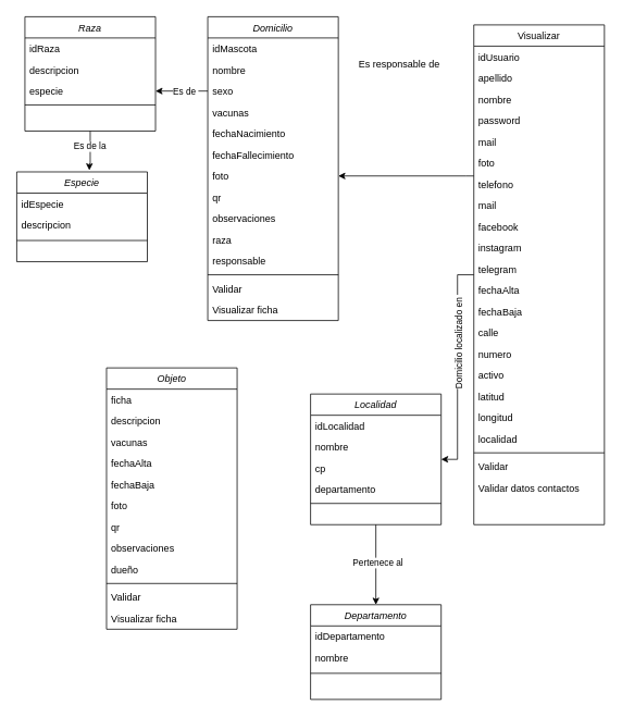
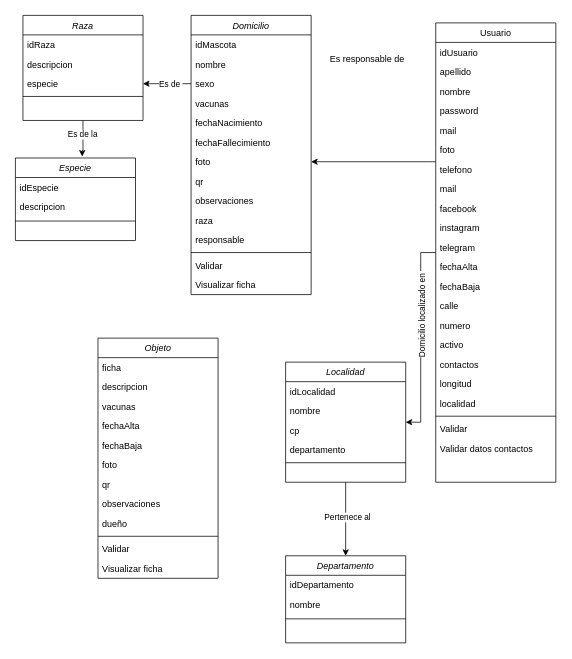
  <mxCell id="0" />
  <mxCell id="1" parent="0" />
  <mxCell id="2" value="Domicilio" style="swimlane;fontStyle=2;align=center;verticalAlign=top;childLayout=stackLayout;horizontal=1;startSize=26;horizontalStack=0;resizeParent=1;resizeLast=0;collapsible=1;marginBottom=0;rounded=0;shadow=0;strokeWidth=1;" parent="1" vertex="1"><mxGeometry x="254" y="20" width="160" height="372" as="geometry"><mxRectangle x="230" y="140" width="160" height="26" as="alternateBounds" /></mxGeometry></mxCell>
  <mxCell id="3" value="idMascota" style="text;align=left;verticalAlign=top;spacingLeft=4;spacingRight=4;overflow=hidden;rotatable=0;points=[[0,0.5],[1,0.5]];portConstraint=eastwest;" parent="2" vertex="1"><mxGeometry y="26" width="160" height="26" as="geometry" /></mxCell>
  <mxCell id="4" value="nombre" style="text;align=left;verticalAlign=top;spacingLeft=4;spacingRight=4;overflow=hidden;rotatable=0;points=[[0,0.5],[1,0.5]];portConstraint=eastwest;rounded=0;shadow=0;html=0;" parent="2" vertex="1"><mxGeometry y="52" width="160" height="26" as="geometry" /></mxCell>
  <mxCell id="5" value="sexo" style="text;align=left;verticalAlign=top;spacingLeft=4;spacingRight=4;overflow=hidden;rotatable=0;points=[[0,0.5],[1,0.5]];portConstraint=eastwest;rounded=0;shadow=0;html=0;" parent="2" vertex="1"><mxGeometry y="78" width="160" height="26" as="geometry" /></mxCell>
  <mxCell id="6" value="vacunas" style="text;align=left;verticalAlign=top;spacingLeft=4;spacingRight=4;overflow=hidden;rotatable=0;points=[[0,0.5],[1,0.5]];portConstraint=eastwest;rounded=0;shadow=0;html=0;" parent="2" vertex="1"><mxGeometry y="104" width="160" height="26" as="geometry" /></mxCell>
  <mxCell id="7" value="fechaNacimiento" style="text;align=left;verticalAlign=top;spacingLeft=4;spacingRight=4;overflow=hidden;rotatable=0;points=[[0,0.5],[1,0.5]];portConstraint=eastwest;rounded=0;shadow=0;html=0;" parent="2" vertex="1"><mxGeometry y="130" width="160" height="26" as="geometry" /></mxCell>
  <mxCell id="8" value="fechaFallecimiento" style="text;align=left;verticalAlign=top;spacingLeft=4;spacingRight=4;overflow=hidden;rotatable=0;points=[[0,0.5],[1,0.5]];portConstraint=eastwest;rounded=0;shadow=0;html=0;" parent="2" vertex="1"><mxGeometry y="156" width="160" height="26" as="geometry" /></mxCell>
  <mxCell id="9" value="foto" style="text;align=left;verticalAlign=top;spacingLeft=4;spacingRight=4;overflow=hidden;rotatable=0;points=[[0,0.5],[1,0.5]];portConstraint=eastwest;rounded=0;shadow=0;html=0;" parent="2" vertex="1"><mxGeometry y="182" width="160" height="26" as="geometry" /></mxCell>
  <mxCell id="10" value="qr" style="text;align=left;verticalAlign=top;spacingLeft=4;spacingRight=4;overflow=hidden;rotatable=0;points=[[0,0.5],[1,0.5]];portConstraint=eastwest;rounded=0;shadow=0;html=0;" parent="2" vertex="1"><mxGeometry y="208" width="160" height="26" as="geometry" /></mxCell>
  <mxCell id="11" value="observaciones" style="text;align=left;verticalAlign=top;spacingLeft=4;spacingRight=4;overflow=hidden;rotatable=0;points=[[0,0.5],[1,0.5]];portConstraint=eastwest;rounded=0;shadow=0;html=0;" parent="2" vertex="1"><mxGeometry y="234" width="160" height="26" as="geometry" /></mxCell>
  <mxCell id="12" value="raza" style="text;align=left;verticalAlign=top;spacingLeft=4;spacingRight=4;overflow=hidden;rotatable=0;points=[[0,0.5],[1,0.5]];portConstraint=eastwest;" parent="2" vertex="1"><mxGeometry y="260" width="160" height="26" as="geometry" /></mxCell>
  <mxCell id="13" value="responsable" style="text;align=left;verticalAlign=top;spacingLeft=4;spacingRight=4;overflow=hidden;rotatable=0;points=[[0,0.5],[1,0.5]];portConstraint=eastwest;" parent="2" vertex="1"><mxGeometry y="286" width="160" height="26" as="geometry" /></mxCell>
  <mxCell id="14" value="" style="line;html=1;strokeWidth=1;align=left;verticalAlign=middle;spacingTop=-1;spacingLeft=3;spacingRight=3;rotatable=0;labelPosition=right;points=[];portConstraint=eastwest;" parent="2" vertex="1"><mxGeometry y="312" width="160" height="8" as="geometry" /></mxCell>
  <mxCell id="15" value="Validar&#10;" style="text;align=left;verticalAlign=top;spacingLeft=4;spacingRight=4;overflow=hidden;rotatable=0;points=[[0,0.5],[1,0.5]];portConstraint=eastwest;rounded=0;shadow=0;html=0;" parent="2" vertex="1"><mxGeometry y="320" width="160" height="26" as="geometry" /></mxCell>
  <mxCell id="16" value="Visualizar ficha" style="text;align=left;verticalAlign=top;spacingLeft=4;spacingRight=4;overflow=hidden;rotatable=0;points=[[0,0.5],[1,0.5]];portConstraint=eastwest;rounded=0;shadow=0;html=0;" parent="2" vertex="1"><mxGeometry y="346" width="160" height="26" as="geometry" /></mxCell>
  <mxCell id="17" style="edgeStyle=orthogonalEdgeStyle;rounded=0;orthogonalLoop=1;jettySize=auto;html=1;" parent="1" source="19" target="57" edge="1"><mxGeometry relative="1" as="geometry" /></mxCell>
  <mxCell id="18" value="Domicilio localizado en&amp;nbsp;" style="edgeLabel;html=1;align=center;verticalAlign=middle;resizable=0;points=[];rotation=-90;" parent="17" vertex="1" connectable="0"><mxGeometry x="-0.218" y="1" relative="1" as="geometry"><mxPoint as="offset" /></mxGeometry></mxCell>
- <mxCell id="19" value="Visualizar" style="swimlane;fontStyle=0;align=center;verticalAlign=top;childLayout=stackLayout;horizontal=1;startSize=26;horizontalStack=0;resizeParent=1;resizeLast=0;collapsible=1;marginBottom=0;rounded=0;shadow=0;strokeWidth=1;" parent="1" vertex="1"><mxGeometry x="580" y="30" width="160" height="612" as="geometry"><mxRectangle x="550" y="140" width="160" height="26" as="alternateBounds" /></mxGeometry></mxCell>
+ <mxCell id="19" value="Usuario" style="swimlane;fontStyle=0;align=center;verticalAlign=top;childLayout=stackLayout;horizontal=1;startSize=26;horizontalStack=0;resizeParent=1;resizeLast=0;collapsible=1;marginBottom=0;rounded=0;shadow=0;strokeWidth=1;" parent="1" vertex="1"><mxGeometry x="580" y="30" width="160" height="612" as="geometry"><mxRectangle x="550" y="140" width="160" height="26" as="alternateBounds" /></mxGeometry></mxCell>
  <mxCell id="20" value="idUsuario" style="text;align=left;verticalAlign=top;spacingLeft=4;spacingRight=4;overflow=hidden;rotatable=0;points=[[0,0.5],[1,0.5]];portConstraint=eastwest;" parent="19" vertex="1"><mxGeometry y="26" width="160" height="26" as="geometry" /></mxCell>
  <mxCell id="21" value="apellido" style="text;align=left;verticalAlign=top;spacingLeft=4;spacingRight=4;overflow=hidden;rotatable=0;points=[[0,0.5],[1,0.5]];portConstraint=eastwest;rounded=0;shadow=0;html=0;" parent="19" vertex="1"><mxGeometry y="52" width="160" height="26" as="geometry" /></mxCell>
  <mxCell id="22" value="nombre" style="text;align=left;verticalAlign=top;spacingLeft=4;spacingRight=4;overflow=hidden;rotatable=0;points=[[0,0.5],[1,0.5]];portConstraint=eastwest;rounded=0;shadow=0;html=0;" parent="19" vertex="1"><mxGeometry y="78" width="160" height="26" as="geometry" /></mxCell>
  <mxCell id="23" value="password" style="text;align=left;verticalAlign=top;spacingLeft=4;spacingRight=4;overflow=hidden;rotatable=0;points=[[0,0.5],[1,0.5]];portConstraint=eastwest;rounded=0;shadow=0;html=0;" parent="19" vertex="1"><mxGeometry y="104" width="160" height="26" as="geometry" /></mxCell>
  <mxCell id="24" value="mail" style="text;align=left;verticalAlign=top;spacingLeft=4;spacingRight=4;overflow=hidden;rotatable=0;points=[[0,0.5],[1,0.5]];portConstraint=eastwest;rounded=0;shadow=0;html=0;" parent="19" vertex="1"><mxGeometry y="130" width="160" height="26" as="geometry" /></mxCell>
  <mxCell id="25" value="foto" style="text;align=left;verticalAlign=top;spacingLeft=4;spacingRight=4;overflow=hidden;rotatable=0;points=[[0,0.5],[1,0.5]];portConstraint=eastwest;rounded=0;shadow=0;html=0;" parent="19" vertex="1"><mxGeometry y="156" width="160" height="26" as="geometry" /></mxCell>
  <mxCell id="26" value="telefono" style="text;align=left;verticalAlign=top;spacingLeft=4;spacingRight=4;overflow=hidden;rotatable=0;points=[[0,0.5],[1,0.5]];portConstraint=eastwest;rounded=0;shadow=0;html=0;" parent="19" vertex="1"><mxGeometry y="182" width="160" height="26" as="geometry" /></mxCell>
  <mxCell id="27" value="mail" style="text;align=left;verticalAlign=top;spacingLeft=4;spacingRight=4;overflow=hidden;rotatable=0;points=[[0,0.5],[1,0.5]];portConstraint=eastwest;rounded=0;shadow=0;html=0;" parent="19" vertex="1"><mxGeometry y="208" width="160" height="26" as="geometry" /></mxCell>
  <mxCell id="28" value="facebook" style="text;align=left;verticalAlign=top;spacingLeft=4;spacingRight=4;overflow=hidden;rotatable=0;points=[[0,0.5],[1,0.5]];portConstraint=eastwest;rounded=0;shadow=0;html=0;" parent="19" vertex="1"><mxGeometry y="234" width="160" height="26" as="geometry" /></mxCell>
  <mxCell id="29" value="instagram" style="text;align=left;verticalAlign=top;spacingLeft=4;spacingRight=4;overflow=hidden;rotatable=0;points=[[0,0.5],[1,0.5]];portConstraint=eastwest;rounded=0;shadow=0;html=0;" parent="19" vertex="1"><mxGeometry y="260" width="160" height="26" as="geometry" /></mxCell>
  <mxCell id="30" value="telegram" style="text;align=left;verticalAlign=top;spacingLeft=4;spacingRight=4;overflow=hidden;rotatable=0;points=[[0,0.5],[1,0.5]];portConstraint=eastwest;rounded=0;shadow=0;html=0;" parent="19" vertex="1"><mxGeometry y="286" width="160" height="26" as="geometry" /></mxCell>
  <mxCell id="31" value="fechaAlta" style="text;align=left;verticalAlign=top;spacingLeft=4;spacingRight=4;overflow=hidden;rotatable=0;points=[[0,0.5],[1,0.5]];portConstraint=eastwest;rounded=0;shadow=0;html=0;" parent="19" vertex="1"><mxGeometry y="312" width="160" height="26" as="geometry" /></mxCell>
  <mxCell id="32" value="fechaBaja" style="text;align=left;verticalAlign=top;spacingLeft=4;spacingRight=4;overflow=hidden;rotatable=0;points=[[0,0.5],[1,0.5]];portConstraint=eastwest;rounded=0;shadow=0;html=0;" parent="19" vertex="1"><mxGeometry y="338" width="160" height="26" as="geometry" /></mxCell>
  <mxCell id="33" value="calle" style="text;align=left;verticalAlign=top;spacingLeft=4;spacingRight=4;overflow=hidden;rotatable=0;points=[[0,0.5],[1,0.5]];portConstraint=eastwest;rounded=0;shadow=0;html=0;" parent="19" vertex="1"><mxGeometry y="364" width="160" height="26" as="geometry" /></mxCell>
  <mxCell id="34" value="numero" style="text;align=left;verticalAlign=top;spacingLeft=4;spacingRight=4;overflow=hidden;rotatable=0;points=[[0,0.5],[1,0.5]];portConstraint=eastwest;rounded=0;shadow=0;html=0;" parent="19" vertex="1"><mxGeometry y="390" width="160" height="26" as="geometry" /></mxCell>
  <mxCell id="35" value="activo" style="text;align=left;verticalAlign=top;spacingLeft=4;spacingRight=4;overflow=hidden;rotatable=0;points=[[0,0.5],[1,0.5]];portConstraint=eastwest;rounded=0;shadow=0;html=0;" parent="19" vertex="1"><mxGeometry y="416" width="160" height="26" as="geometry" /></mxCell>
- <mxCell id="36" value="latitud" style="text;align=left;verticalAlign=top;spacingLeft=4;spacingRight=4;overflow=hidden;rotatable=0;points=[[0,0.5],[1,0.5]];portConstraint=eastwest;rounded=0;shadow=0;html=0;" parent="19" vertex="1"><mxGeometry y="442" width="160" height="26" as="geometry" /></mxCell>
+ <mxCell id="36" value="contactos" style="text;align=left;verticalAlign=top;spacingLeft=4;spacingRight=4;overflow=hidden;rotatable=0;points=[[0,0.5],[1,0.5]];portConstraint=eastwest;rounded=0;shadow=0;html=0;" parent="19" vertex="1"><mxGeometry y="442" width="160" height="26" as="geometry" /></mxCell>
  <mxCell id="37" value="longitud" style="text;align=left;verticalAlign=top;spacingLeft=4;spacingRight=4;overflow=hidden;rotatable=0;points=[[0,0.5],[1,0.5]];portConstraint=eastwest;rounded=0;shadow=0;html=0;" parent="19" vertex="1"><mxGeometry y="468" width="160" height="26" as="geometry" /></mxCell>
  <mxCell id="38" value="localidad" style="text;align=left;verticalAlign=top;spacingLeft=4;spacingRight=4;overflow=hidden;rotatable=0;points=[[0,0.5],[1,0.5]];portConstraint=eastwest;rounded=0;shadow=0;html=0;" parent="19" vertex="1"><mxGeometry y="494" width="160" height="26" as="geometry" /></mxCell>
  <mxCell id="39" value="" style="line;html=1;strokeWidth=1;align=left;verticalAlign=middle;spacingTop=-1;spacingLeft=3;spacingRight=3;rotatable=0;labelPosition=right;points=[];portConstraint=eastwest;" parent="19" vertex="1"><mxGeometry y="520" width="160" height="8" as="geometry" /></mxCell>
  <mxCell id="40" value="Validar" style="text;align=left;verticalAlign=top;spacingLeft=4;spacingRight=4;overflow=hidden;rotatable=0;points=[[0,0.5],[1,0.5]];portConstraint=eastwest;" parent="19" vertex="1"><mxGeometry y="528" width="160" height="26" as="geometry" /></mxCell>
  <mxCell id="41" value="Validar datos contactos" style="text;align=left;verticalAlign=top;spacingLeft=4;spacingRight=4;overflow=hidden;rotatable=0;points=[[0,0.5],[1,0.5]];portConstraint=eastwest;" parent="19" vertex="1"><mxGeometry y="554" width="160" height="32" as="geometry" /></mxCell>
  <mxCell id="42" value="" style="edgeStyle=orthogonalEdgeStyle;rounded=0;orthogonalLoop=1;jettySize=auto;html=1;entryX=0.556;entryY=-0.018;entryDx=0;entryDy=0;entryPerimeter=0;" parent="1" source="44" target="49" edge="1"><mxGeometry relative="1" as="geometry"><Array as="points"><mxPoint x="110" y="200" /></Array></mxGeometry></mxCell>
  <mxCell id="43" value="Es de la&amp;nbsp;" style="edgeLabel;html=1;align=center;verticalAlign=middle;resizable=0;points=[];" parent="42" vertex="1" connectable="0"><mxGeometry x="-0.266" relative="1" as="geometry"><mxPoint as="offset" /></mxGeometry></mxCell>
  <mxCell id="44" value="Raza" style="swimlane;fontStyle=2;align=center;verticalAlign=top;childLayout=stackLayout;horizontal=1;startSize=26;horizontalStack=0;resizeParent=1;resizeLast=0;collapsible=1;marginBottom=0;rounded=0;shadow=0;strokeWidth=1;" parent="1" vertex="1"><mxGeometry x="30" y="20" width="160" height="140" as="geometry"><mxRectangle x="230" y="140" width="160" height="26" as="alternateBounds" /></mxGeometry></mxCell>
  <mxCell id="45" value="idRaza" style="text;align=left;verticalAlign=top;spacingLeft=4;spacingRight=4;overflow=hidden;rotatable=0;points=[[0,0.5],[1,0.5]];portConstraint=eastwest;" parent="44" vertex="1"><mxGeometry y="26" width="160" height="26" as="geometry" /></mxCell>
  <mxCell id="46" value="descripcion" style="text;align=left;verticalAlign=top;spacingLeft=4;spacingRight=4;overflow=hidden;rotatable=0;points=[[0,0.5],[1,0.5]];portConstraint=eastwest;rounded=0;shadow=0;html=0;" parent="44" vertex="1"><mxGeometry y="52" width="160" height="26" as="geometry" /></mxCell>
  <mxCell id="47" value="especie" style="text;align=left;verticalAlign=top;spacingLeft=4;spacingRight=4;overflow=hidden;rotatable=0;points=[[0,0.5],[1,0.5]];portConstraint=eastwest;rounded=0;shadow=0;html=0;" parent="44" vertex="1"><mxGeometry y="78" width="160" height="26" as="geometry" /></mxCell>
  <mxCell id="48" value="" style="line;html=1;strokeWidth=1;align=left;verticalAlign=middle;spacingTop=-1;spacingLeft=3;spacingRight=3;rotatable=0;labelPosition=right;points=[];portConstraint=eastwest;" parent="44" vertex="1"><mxGeometry y="104" width="160" height="8" as="geometry" /></mxCell>
  <mxCell id="49" value="Especie" style="swimlane;fontStyle=2;align=center;verticalAlign=top;childLayout=stackLayout;horizontal=1;startSize=26;horizontalStack=0;resizeParent=1;resizeLast=0;collapsible=1;marginBottom=0;rounded=0;shadow=0;strokeWidth=1;" parent="1" vertex="1"><mxGeometry x="20" y="210" width="160" height="110" as="geometry"><mxRectangle x="230" y="140" width="160" height="26" as="alternateBounds" /></mxGeometry></mxCell>
  <mxCell id="50" value="idEspecie" style="text;align=left;verticalAlign=top;spacingLeft=4;spacingRight=4;overflow=hidden;rotatable=0;points=[[0,0.5],[1,0.5]];portConstraint=eastwest;" parent="49" vertex="1"><mxGeometry y="26" width="160" height="26" as="geometry" /></mxCell>
  <mxCell id="51" value="descripcion" style="text;align=left;verticalAlign=top;spacingLeft=4;spacingRight=4;overflow=hidden;rotatable=0;points=[[0,0.5],[1,0.5]];portConstraint=eastwest;rounded=0;shadow=0;html=0;" parent="49" vertex="1"><mxGeometry y="52" width="160" height="26" as="geometry" /></mxCell>
  <mxCell id="52" value="" style="line;html=1;strokeWidth=1;align=left;verticalAlign=middle;spacingTop=-1;spacingLeft=3;spacingRight=3;rotatable=0;labelPosition=right;points=[];portConstraint=eastwest;" parent="49" vertex="1"><mxGeometry y="78" width="160" height="12" as="geometry" /></mxCell>
  <mxCell id="53" style="edgeStyle=orthogonalEdgeStyle;rounded=0;orthogonalLoop=1;jettySize=auto;html=1;entryX=1;entryY=0.5;entryDx=0;entryDy=0;" parent="1" source="5" target="47" edge="1"><mxGeometry relative="1" as="geometry" /></mxCell>
  <mxCell id="54" value="Es de&amp;nbsp;" style="edgeLabel;html=1;align=center;verticalAlign=middle;resizable=0;points=[];" parent="53" vertex="1" connectable="0"><mxGeometry x="-0.125" relative="1" as="geometry"><mxPoint as="offset" /></mxGeometry></mxCell>
  <mxCell id="55" value="" style="edgeStyle=orthogonalEdgeStyle;rounded=0;orthogonalLoop=1;jettySize=auto;html=1;entryX=0.5;entryY=0;entryDx=0;entryDy=0;" parent="1" source="57" target="63" edge="1"><mxGeometry relative="1" as="geometry" /></mxCell>
  <mxCell id="56" value="Pertenece al&amp;nbsp;" style="edgeLabel;html=1;align=center;verticalAlign=middle;resizable=0;points=[];" parent="55" vertex="1" connectable="0"><mxGeometry x="-0.061" y="3" relative="1" as="geometry"><mxPoint as="offset" /></mxGeometry></mxCell>
  <mxCell id="57" value="Localidad" style="swimlane;fontStyle=2;align=center;verticalAlign=top;childLayout=stackLayout;horizontal=1;startSize=26;horizontalStack=0;resizeParent=1;resizeLast=0;collapsible=1;marginBottom=0;rounded=0;shadow=0;strokeWidth=1;" parent="1" vertex="1"><mxGeometry x="380" y="482" width="160" height="160" as="geometry"><mxRectangle x="230" y="140" width="160" height="26" as="alternateBounds" /></mxGeometry></mxCell>
  <mxCell id="58" value="idLocalidad" style="text;align=left;verticalAlign=top;spacingLeft=4;spacingRight=4;overflow=hidden;rotatable=0;points=[[0,0.5],[1,0.5]];portConstraint=eastwest;" parent="57" vertex="1"><mxGeometry y="26" width="160" height="26" as="geometry" /></mxCell>
  <mxCell id="59" value="nombre" style="text;align=left;verticalAlign=top;spacingLeft=4;spacingRight=4;overflow=hidden;rotatable=0;points=[[0,0.5],[1,0.5]];portConstraint=eastwest;rounded=0;shadow=0;html=0;" parent="57" vertex="1"><mxGeometry y="52" width="160" height="26" as="geometry" /></mxCell>
  <mxCell id="60" value="cp" style="text;align=left;verticalAlign=top;spacingLeft=4;spacingRight=4;overflow=hidden;rotatable=0;points=[[0,0.5],[1,0.5]];portConstraint=eastwest;rounded=0;shadow=0;html=0;" parent="57" vertex="1"><mxGeometry y="78" width="160" height="26" as="geometry" /></mxCell>
  <mxCell id="61" value="departamento" style="text;align=left;verticalAlign=top;spacingLeft=4;spacingRight=4;overflow=hidden;rotatable=0;points=[[0,0.5],[1,0.5]];portConstraint=eastwest;rounded=0;shadow=0;html=0;" parent="57" vertex="1"><mxGeometry y="104" width="160" height="26" as="geometry" /></mxCell>
  <mxCell id="62" value="" style="line;html=1;strokeWidth=1;align=left;verticalAlign=middle;spacingTop=-1;spacingLeft=3;spacingRight=3;rotatable=0;labelPosition=right;points=[];portConstraint=eastwest;" parent="57" vertex="1"><mxGeometry y="130" width="160" height="8" as="geometry" /></mxCell>
  <mxCell id="63" value="Departamento" style="swimlane;fontStyle=2;align=center;verticalAlign=top;childLayout=stackLayout;horizontal=1;startSize=26;horizontalStack=0;resizeParent=1;resizeLast=0;collapsible=1;marginBottom=0;rounded=0;shadow=0;strokeWidth=1;" parent="1" vertex="1"><mxGeometry x="380" y="740" width="160" height="116" as="geometry"><mxRectangle x="230" y="140" width="160" height="26" as="alternateBounds" /></mxGeometry></mxCell>
  <mxCell id="64" value="idDepartamento" style="text;align=left;verticalAlign=top;spacingLeft=4;spacingRight=4;overflow=hidden;rotatable=0;points=[[0,0.5],[1,0.5]];portConstraint=eastwest;" parent="63" vertex="1"><mxGeometry y="26" width="160" height="26" as="geometry" /></mxCell>
  <mxCell id="65" value="nombre" style="text;align=left;verticalAlign=top;spacingLeft=4;spacingRight=4;overflow=hidden;rotatable=0;points=[[0,0.5],[1,0.5]];portConstraint=eastwest;rounded=0;shadow=0;html=0;" parent="63" vertex="1"><mxGeometry y="52" width="160" height="26" as="geometry" /></mxCell>
  <mxCell id="66" value="" style="line;html=1;strokeWidth=1;align=left;verticalAlign=middle;spacingTop=-1;spacingLeft=3;spacingRight=3;rotatable=0;labelPosition=right;points=[];portConstraint=eastwest;" parent="63" vertex="1"><mxGeometry y="78" width="160" height="12" as="geometry" /></mxCell>
  <mxCell id="67" style="edgeStyle=orthogonalEdgeStyle;rounded=0;orthogonalLoop=1;jettySize=auto;html=1;entryX=1;entryY=0.5;entryDx=0;entryDy=0;" parent="1" source="26" target="9" edge="1"><mxGeometry relative="1" as="geometry"><Array as="points"><mxPoint x="570" y="215" /><mxPoint x="570" y="215" /></Array></mxGeometry></mxCell>
  <mxCell id="68" value="Es responsable de&amp;nbsp;" style="text;html=1;align=center;verticalAlign=middle;resizable=0;points=[];autosize=1;strokeColor=none;fillColor=none;" parent="1" vertex="1"><mxGeometry x="425" y="63" width="130" height="30" as="geometry" /></mxCell>
  <mxCell id="69" value="Objeto" style="swimlane;fontStyle=2;align=center;verticalAlign=top;childLayout=stackLayout;horizontal=1;startSize=26;horizontalStack=0;resizeParent=1;resizeLast=0;collapsible=1;marginBottom=0;rounded=0;shadow=0;strokeWidth=1;" parent="1" vertex="1"><mxGeometry x="130" y="450" width="160" height="320" as="geometry"><mxRectangle x="230" y="140" width="160" height="26" as="alternateBounds" /></mxGeometry></mxCell>
  <mxCell id="70" value="ficha" style="text;align=left;verticalAlign=top;spacingLeft=4;spacingRight=4;overflow=hidden;rotatable=0;points=[[0,0.5],[1,0.5]];portConstraint=eastwest;" parent="69" vertex="1"><mxGeometry y="26" width="160" height="26" as="geometry" /></mxCell>
  <mxCell id="71" value="descripcion" style="text;align=left;verticalAlign=top;spacingLeft=4;spacingRight=4;overflow=hidden;rotatable=0;points=[[0,0.5],[1,0.5]];portConstraint=eastwest;rounded=0;shadow=0;html=0;" parent="69" vertex="1"><mxGeometry y="52" width="160" height="26" as="geometry" /></mxCell>
  <mxCell id="72" value="vacunas" style="text;align=left;verticalAlign=top;spacingLeft=4;spacingRight=4;overflow=hidden;rotatable=0;points=[[0,0.5],[1,0.5]];portConstraint=eastwest;rounded=0;shadow=0;html=0;" parent="69" vertex="1"><mxGeometry y="78" width="160" height="26" as="geometry" /></mxCell>
  <mxCell id="73" value="fechaAlta" style="text;align=left;verticalAlign=top;spacingLeft=4;spacingRight=4;overflow=hidden;rotatable=0;points=[[0,0.5],[1,0.5]];portConstraint=eastwest;rounded=0;shadow=0;html=0;" parent="69" vertex="1"><mxGeometry y="104" width="160" height="26" as="geometry" /></mxCell>
  <mxCell id="74" value="fechaBaja" style="text;align=left;verticalAlign=top;spacingLeft=4;spacingRight=4;overflow=hidden;rotatable=0;points=[[0,0.5],[1,0.5]];portConstraint=eastwest;rounded=0;shadow=0;html=0;" parent="69" vertex="1"><mxGeometry y="130" width="160" height="26" as="geometry" /></mxCell>
  <mxCell id="75" value="foto" style="text;align=left;verticalAlign=top;spacingLeft=4;spacingRight=4;overflow=hidden;rotatable=0;points=[[0,0.5],[1,0.5]];portConstraint=eastwest;rounded=0;shadow=0;html=0;" parent="69" vertex="1"><mxGeometry y="156" width="160" height="26" as="geometry" /></mxCell>
  <mxCell id="76" value="qr" style="text;align=left;verticalAlign=top;spacingLeft=4;spacingRight=4;overflow=hidden;rotatable=0;points=[[0,0.5],[1,0.5]];portConstraint=eastwest;rounded=0;shadow=0;html=0;" parent="69" vertex="1"><mxGeometry y="182" width="160" height="26" as="geometry" /></mxCell>
  <mxCell id="77" value="observaciones" style="text;align=left;verticalAlign=top;spacingLeft=4;spacingRight=4;overflow=hidden;rotatable=0;points=[[0,0.5],[1,0.5]];portConstraint=eastwest;rounded=0;shadow=0;html=0;" parent="69" vertex="1"><mxGeometry y="208" width="160" height="26" as="geometry" /></mxCell>
  <mxCell id="78" value="dueño" style="text;align=left;verticalAlign=top;spacingLeft=4;spacingRight=4;overflow=hidden;rotatable=0;points=[[0,0.5],[1,0.5]];portConstraint=eastwest;" parent="69" vertex="1"><mxGeometry y="234" width="160" height="26" as="geometry" /></mxCell>
  <mxCell id="79" value="" style="line;html=1;strokeWidth=1;align=left;verticalAlign=middle;spacingTop=-1;spacingLeft=3;spacingRight=3;rotatable=0;labelPosition=right;points=[];portConstraint=eastwest;" parent="69" vertex="1"><mxGeometry y="260" width="160" height="8" as="geometry" /></mxCell>
  <mxCell id="80" value="Validar&#10;" style="text;align=left;verticalAlign=top;spacingLeft=4;spacingRight=4;overflow=hidden;rotatable=0;points=[[0,0.5],[1,0.5]];portConstraint=eastwest;rounded=0;shadow=0;html=0;" parent="69" vertex="1"><mxGeometry y="268" width="160" height="26" as="geometry" /></mxCell>
  <mxCell id="81" value="Visualizar ficha" style="text;align=left;verticalAlign=top;spacingLeft=4;spacingRight=4;overflow=hidden;rotatable=0;points=[[0,0.5],[1,0.5]];portConstraint=eastwest;rounded=0;shadow=0;html=0;" parent="69" vertex="1"><mxGeometry y="294" width="160" height="26" as="geometry" /></mxCell>
